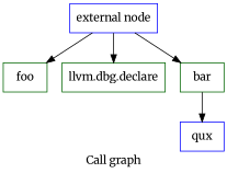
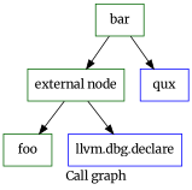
  digraph {
    fontname=Merriweather
    label="Call graph"
    node [color=blue fontname=Merriweather shape=record]
    edge [fontname=Merriweather]
-   n1 [label="{external node}"]
+   n1 [color=darkgreen label="{external node}"]
    n2 [color=darkgreen label="{foo}"]
-   n3 [color=darkgreen label="{llvm.dbg.declare}"]
+   n3 [label="{llvm.dbg.declare}"]
    n4 [color=darkgreen label="{bar}"]
    n5 [label="{qux}"]
    n1 -> n2
    n1 -> n3
-   n1 -> n4
+   n4 -> n1
    n4 -> n5
  }
